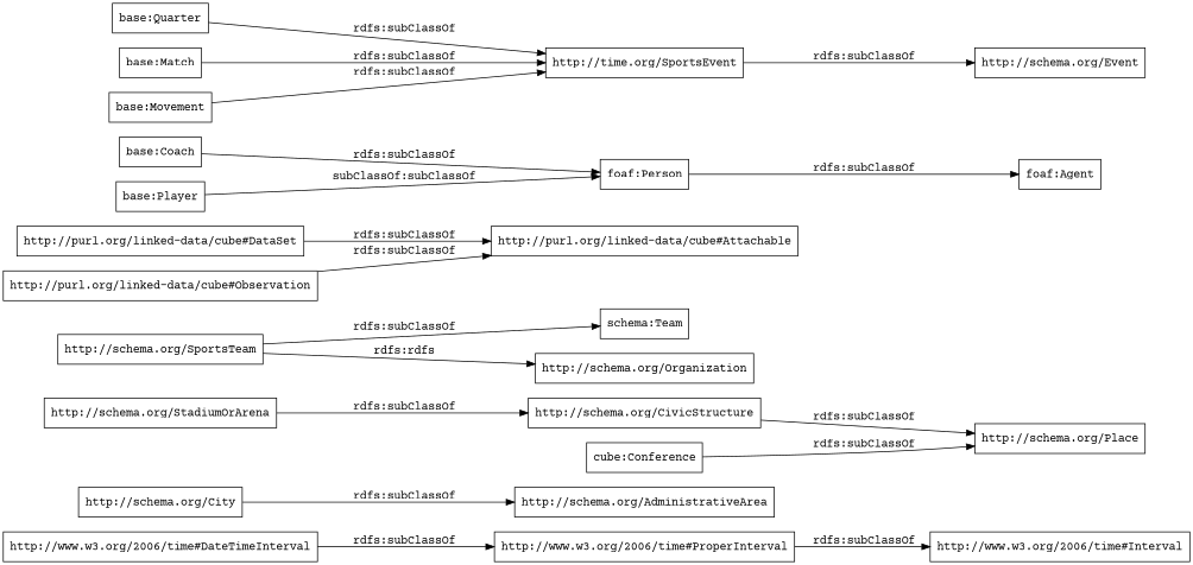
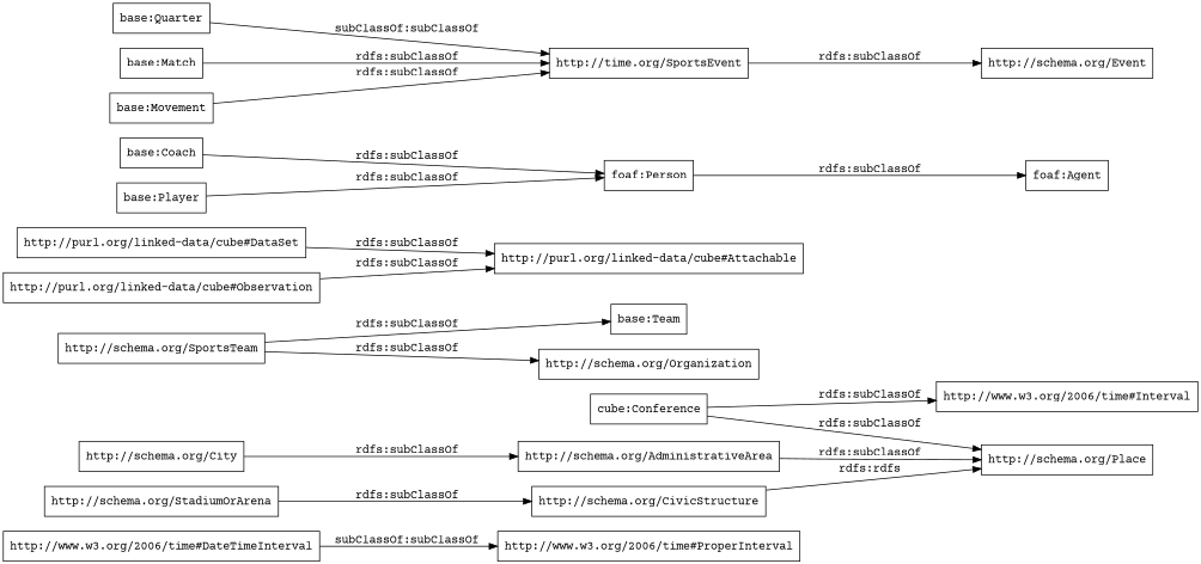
  digraph {
    fontname="Courier Prime"
    rankdir=LR
    node [color=black fontname="Courier Prime" shape=rectangle]
    edge [fontname="Courier Prime"]
    "http://www.w3.org/2006/time#DateTimeInterval"
    "http://www.w3.org/2006/time#ProperInterval"
    "http://www.w3.org/2006/time#Interval"
    "http://schema.org/AdministrativeArea"
    "http://schema.org/Place"
    "http://schema.org/SportsTeam"
-   "base:Team" [label="schema:Team"]
+   "base:Team"
    "http://schema.org/Organization"
    "http://purl.org/linked-data/cube#DataSet"
    "http://purl.org/linked-data/cube#Attachable"
    "http://schema.org/CivicStructure"
    "base:Coach"
    "foaf:Person"
    "foaf:Agent"
    n15 [label="http://time.org/SportsEvent"]
    "http://schema.org/Event"
    "http://schema.org/City"
    "base:Player"
    "base:Quarter"
    "http://schema.org/StadiumOrArena"
    "base:Match"
    "http://purl.org/linked-data/cube#Observation"
    "base:Movement"
    n24 [label="cube:Conference"]
-   "http://www.w3.org/2006/time#DateTimeInterval" -> "http://www.w3.org/2006/time#ProperInterval" [label="rdfs:subClassOf"]
-   "http://www.w3.org/2006/time#ProperInterval" -> "http://www.w3.org/2006/time#Interval" [label="rdfs:subClassOf"]
+   "http://www.w3.org/2006/time#DateTimeInterval" -> "http://www.w3.org/2006/time#ProperInterval" [label="subClassOf:subClassOf"]
+   n24 -> "http://www.w3.org/2006/time#Interval" [label="rdfs:subClassOf"]
+   "http://schema.org/AdministrativeArea" -> "http://schema.org/Place" [label="rdfs:subClassOf"]
    "http://schema.org/SportsTeam" -> "base:Team" [label="rdfs:subClassOf"]
-   "http://schema.org/SportsTeam" -> "http://schema.org/Organization" [label="rdfs:rdfs"]
+   "http://schema.org/SportsTeam" -> "http://schema.org/Organization" [label="rdfs:subClassOf"]
    "http://purl.org/linked-data/cube#DataSet" -> "http://purl.org/linked-data/cube#Attachable" [label="rdfs:subClassOf"]
-   "http://schema.org/CivicStructure" -> "http://schema.org/Place" [label="rdfs:subClassOf"]
+   "http://schema.org/CivicStructure" -> "http://schema.org/Place" [label="rdfs:rdfs"]
    "base:Coach" -> "foaf:Person" [label="rdfs:subClassOf"]
    "foaf:Person" -> "foaf:Agent" [label="rdfs:subClassOf"]
    n15 -> "http://schema.org/Event" [label="rdfs:subClassOf"]
    "http://schema.org/City" -> "http://schema.org/AdministrativeArea" [label="rdfs:subClassOf"]
-   "base:Player" -> "foaf:Person" [label="subClassOf:subClassOf"]
-   "base:Quarter" -> n15 [label="rdfs:subClassOf"]
+   "base:Player" -> "foaf:Person" [label="rdfs:subClassOf"]
+   "base:Quarter" -> n15 [label="subClassOf:subClassOf"]
    "http://schema.org/StadiumOrArena" -> "http://schema.org/CivicStructure" [label="rdfs:subClassOf"]
    "base:Match" -> n15 [label="rdfs:subClassOf"]
    "http://purl.org/linked-data/cube#Observation" -> "http://purl.org/linked-data/cube#Attachable" [label="rdfs:subClassOf"]
    "base:Movement" -> n15 [label="rdfs:subClassOf"]
    n24 -> "http://schema.org/Place" [label="rdfs:subClassOf"]
  }
